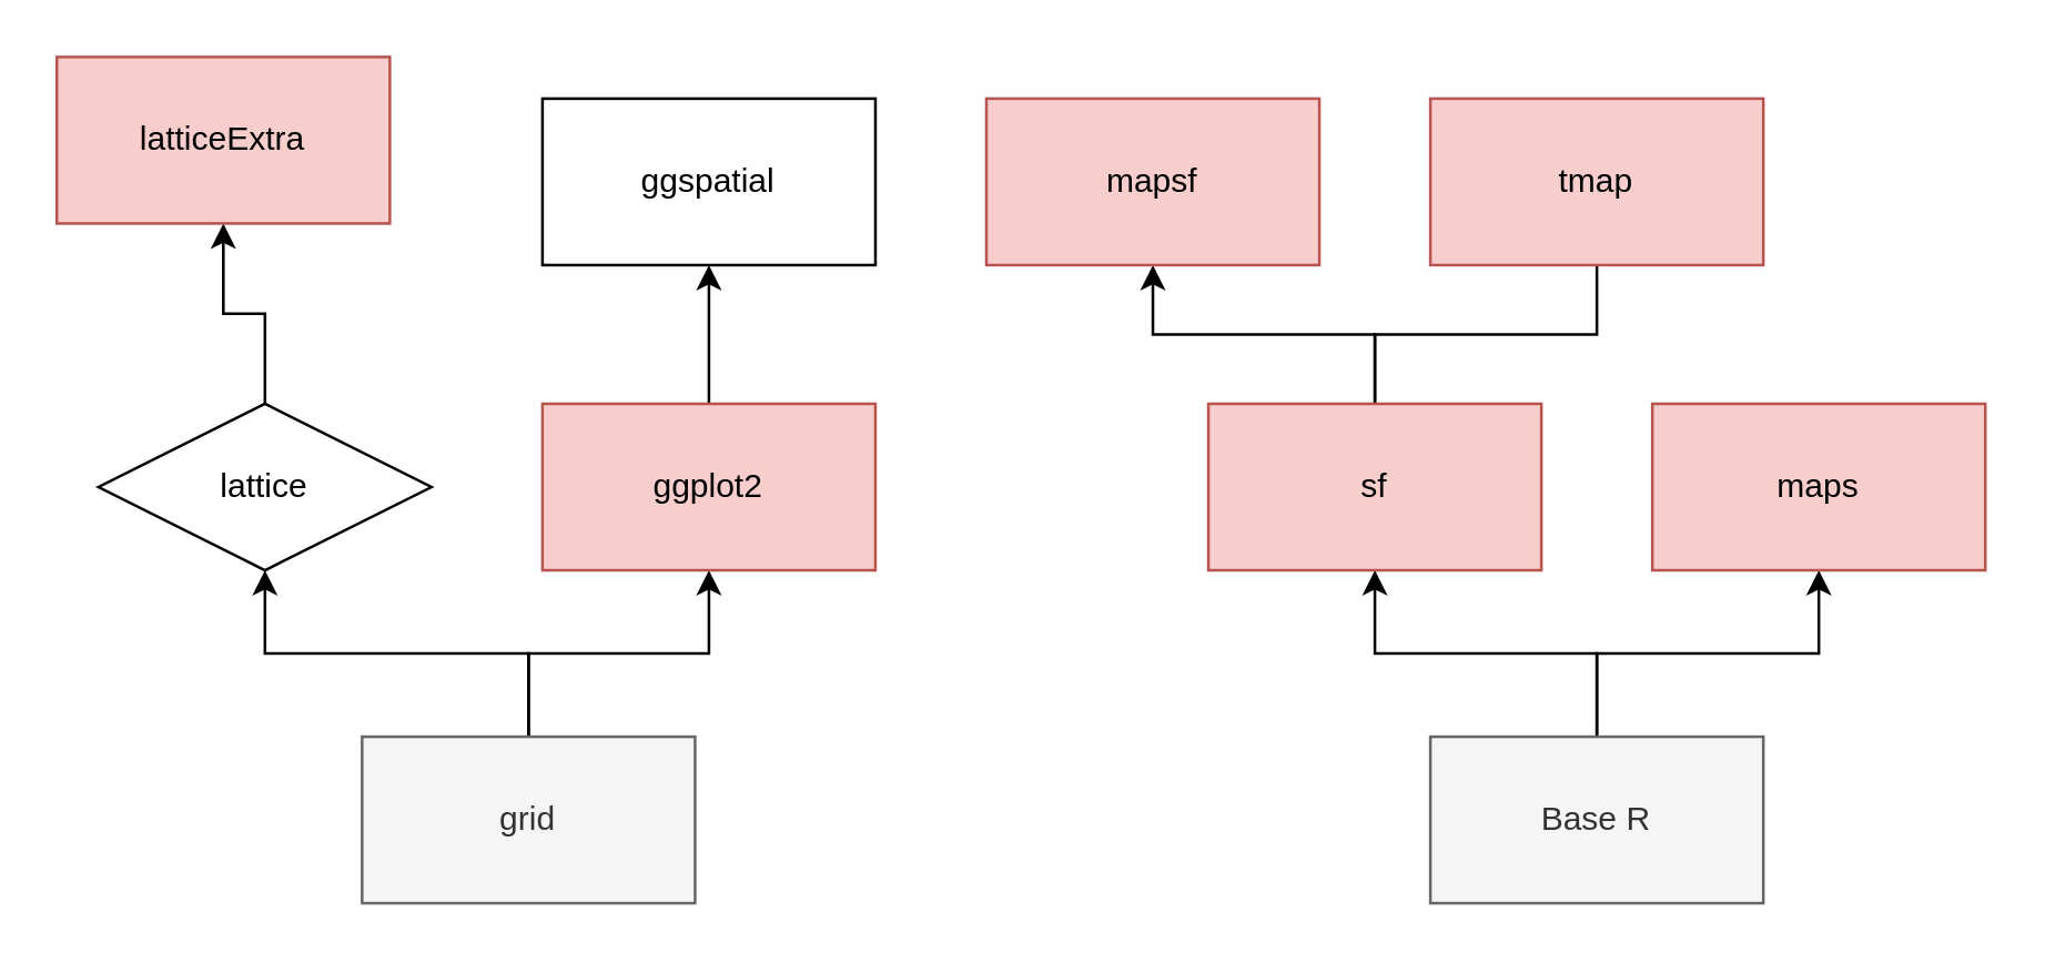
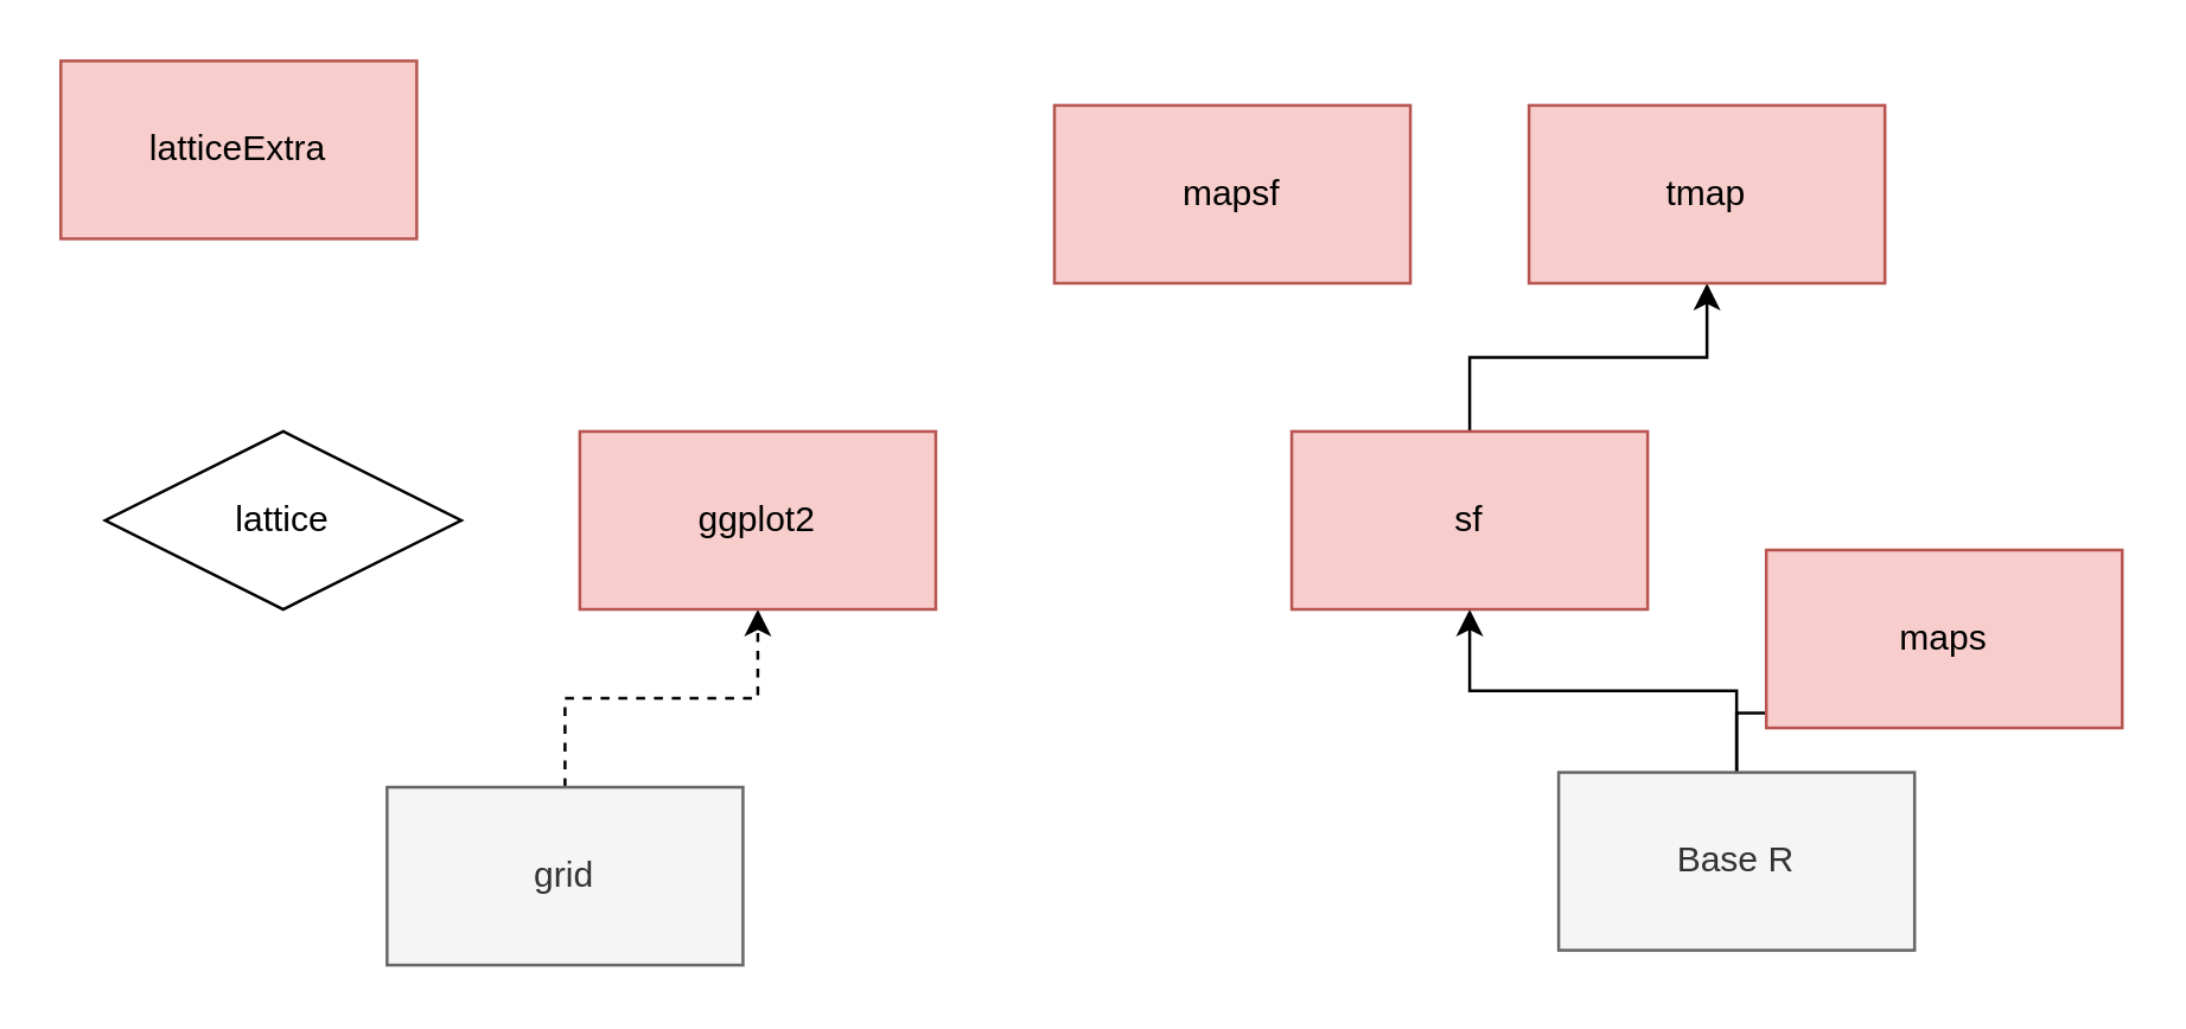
  <mxCell id="0" />
  <mxCell id="1" parent="0" />
  <mxCell id="2" value="" style="edgeStyle=orthogonalEdgeStyle;rounded=0;orthogonalLoop=1;jettySize=auto;html=1;" edge="1" parent="1" source="4" target="15"><mxGeometry relative="1" as="geometry" /></mxCell>
  <mxCell id="3" value="" style="edgeStyle=orthogonalEdgeStyle;rounded=0;orthogonalLoop=1;jettySize=auto;html=1;" edge="1" parent="1" source="4" target="16"><mxGeometry relative="1" as="geometry" /></mxCell>
- <mxCell id="4" value="Base R" style="rounded=0;whiteSpace=wrap;html=1;fillColor=#f5f5f5;fontColor=#333333;strokeColor=#666666;" vertex="1" parent="1"><mxGeometry x="515" y="265" width="120" height="60" as="geometry" /></mxCell>
- <mxCell id="5" value="" style="edgeStyle=orthogonalEdgeStyle;rounded=0;orthogonalLoop=1;jettySize=auto;html=1;" edge="1" parent="1" source="7" target="9"><mxGeometry relative="1" as="geometry" /></mxCell>
- <mxCell id="6" value="" style="edgeStyle=orthogonalEdgeStyle;rounded=0;orthogonalLoop=1;jettySize=auto;html=1;" edge="1" parent="1" source="7" target="12"><mxGeometry relative="1" as="geometry" /></mxCell>
+ <mxCell id="4" value="Base R" style="rounded=0;whiteSpace=wrap;html=1;fillColor=#f5f5f5;fontColor=#333333;strokeColor=#666666;" vertex="1" parent="1"><mxGeometry x="525" y="260" width="120" height="60" as="geometry" /></mxCell>
+ <mxCell id="6" value="" style="edgeStyle=orthogonalEdgeStyle;rounded=0;orthogonalLoop=1;jettySize=auto;html=1;dashed=1;" edge="1" parent="1" source="7" target="12"><mxGeometry relative="1" as="geometry" /></mxCell>
  <mxCell id="7" value="grid" style="rounded=0;whiteSpace=wrap;html=1;fillColor=#f5f5f5;fontColor=#333333;strokeColor=#666666;" vertex="1" parent="1"><mxGeometry x="130" y="265" width="120" height="60" as="geometry" /></mxCell>
- <mxCell id="8" value="" style="edgeStyle=orthogonalEdgeStyle;rounded=0;orthogonalLoop=1;jettySize=auto;html=1;" edge="1" parent="1" source="9" target="10"><mxGeometry relative="1" as="geometry" /></mxCell>
  <mxCell id="9" value="lattice" style="rhombus;whiteSpace=wrap;html=1;" vertex="1" parent="1"><mxGeometry x="35" y="145" width="120" height="60" as="geometry" /></mxCell>
  <mxCell id="10" value="latticeExtra" style="whiteSpace=wrap;html=1;rounded=0;fillColor=#f8cecc;strokeColor=#b85450;" vertex="1" parent="1"><mxGeometry x="20" y="20" width="120" height="60" as="geometry" /></mxCell>
- <mxCell id="11" value="" style="edgeStyle=orthogonalEdgeStyle;rounded=0;orthogonalLoop=1;jettySize=auto;html=1;" edge="1" parent="1" source="12" target="19"><mxGeometry relative="1" as="geometry" /></mxCell>
  <mxCell id="12" value="ggplot2" style="whiteSpace=wrap;html=1;rounded=0;fillColor=#f8cecc;strokeColor=#b85450;" vertex="1" parent="1"><mxGeometry x="195" y="145" width="120" height="60" as="geometry" /></mxCell>
- <mxCell id="13" value="" style="edgeStyle=orthogonalEdgeStyle;rounded=0;orthogonalLoop=1;jettySize=auto;html=1;" edge="1" parent="1" source="15" target="17"><mxGeometry relative="1" as="geometry" /></mxCell>
- <mxCell id="14" value="" style="edgeStyle=orthogonalEdgeStyle;rounded=0;orthogonalLoop=1;jettySize=auto;html=1;endArrow=none;" edge="1" parent="1" source="15" target="18"><mxGeometry relative="1" as="geometry" /></mxCell>
+ <mxCell id="14" value="" style="edgeStyle=orthogonalEdgeStyle;rounded=0;orthogonalLoop=1;jettySize=auto;html=1;" edge="1" parent="1" source="15" target="18"><mxGeometry relative="1" as="geometry" /></mxCell>
  <mxCell id="15" value="sf" style="whiteSpace=wrap;html=1;rounded=0;fillColor=#f8cecc;strokeColor=#b85450;" vertex="1" parent="1"><mxGeometry x="435" y="145" width="120" height="60" as="geometry" /></mxCell>
- <mxCell id="16" value="maps" style="whiteSpace=wrap;html=1;rounded=0;fillColor=#f8cecc;strokeColor=#b85450;" vertex="1" parent="1"><mxGeometry x="595" y="145" width="120" height="60" as="geometry" /></mxCell>
+ <mxCell id="16" value="maps" style="whiteSpace=wrap;html=1;rounded=0;fillColor=#f8cecc;strokeColor=#b85450;" vertex="1" parent="1"><mxGeometry x="595" y="185" width="120" height="60" as="geometry" /></mxCell>
  <mxCell id="17" value="mapsf" style="whiteSpace=wrap;html=1;rounded=0;fillColor=#f8cecc;strokeColor=#b85450;" vertex="1" parent="1"><mxGeometry x="355" y="35" width="120" height="60" as="geometry" /></mxCell>
  <mxCell id="18" value="tmap" style="whiteSpace=wrap;html=1;rounded=0;fillColor=#f8cecc;strokeColor=#b85450;" vertex="1" parent="1"><mxGeometry x="515" y="35" width="120" height="60" as="geometry" /></mxCell>
- <mxCell id="19" value="ggspatial" style="whiteSpace=wrap;html=1;rounded=0;" vertex="1" parent="1"><mxGeometry x="195" y="35" width="120" height="60" as="geometry" /></mxCell>
